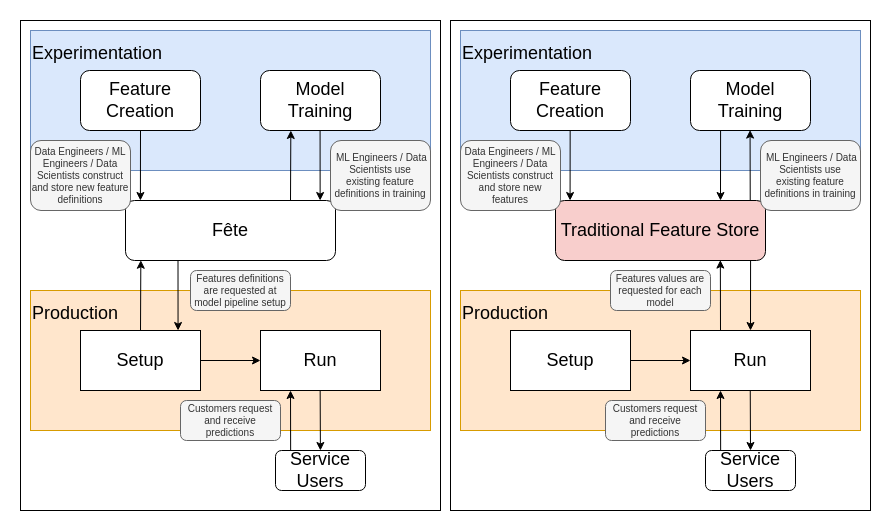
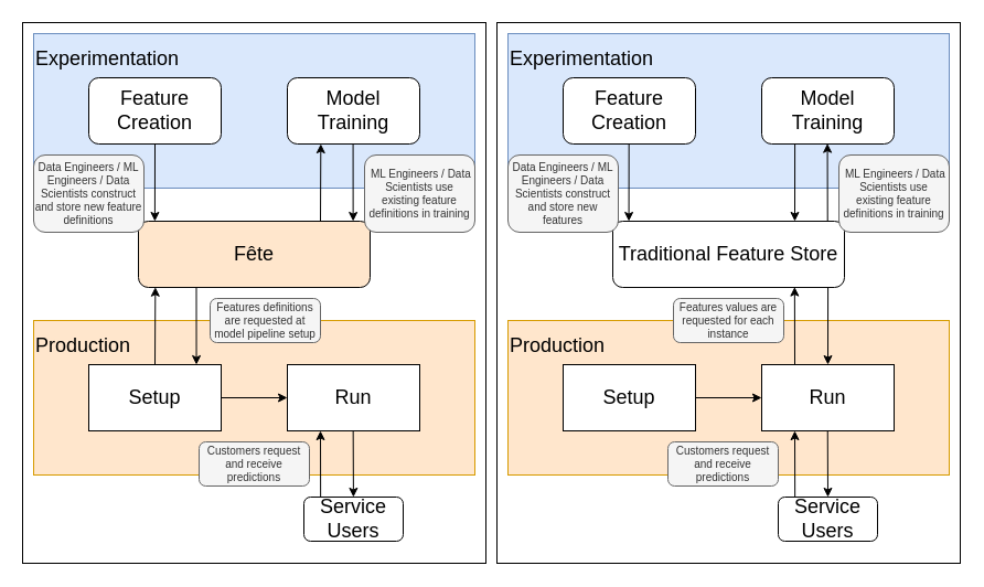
  <mxCell id="0" />
  <mxCell id="1" parent="0" />
  <mxCell id="2" value="&lt;div style=&quot;font-size: 24px&quot;&gt;&lt;br&gt;&lt;/div&gt;" style="whiteSpace=wrap;html=1;align=left;verticalAlign=middle;fontSize=24;" vertex="1" parent="1"><mxGeometry x="20" y="20" width="420" height="490" as="geometry" /></mxCell>
  <mxCell id="3" value="&lt;div style=&quot;font-size: 24px&quot;&gt;&lt;br&gt;&lt;/div&gt;" style="whiteSpace=wrap;html=1;align=left;verticalAlign=middle;fontSize=24;" vertex="1" parent="1"><mxGeometry x="450" y="20" width="420" height="490" as="geometry" /></mxCell>
  <mxCell id="4" value="&lt;font style=&quot;font-size: 18px&quot;&gt;Experimentation&lt;/font&gt;" style="rounded=0;whiteSpace=wrap;html=1;fontSize=24;align=left;verticalAlign=top;fillColor=#dae8fc;strokeColor=#6c8ebf;" vertex="1" parent="1"><mxGeometry x="30" y="30" width="400" height="140" as="geometry" /></mxCell>
  <mxCell id="5" value="&lt;span style=&quot;font-size: 18px&quot;&gt;Production&lt;/span&gt;" style="rounded=0;whiteSpace=wrap;html=1;fontSize=24;fillColor=#ffe6cc;strokeColor=#d79b00;align=left;verticalAlign=top;" vertex="1" parent="1"><mxGeometry x="460" y="290" width="400" height="140" as="geometry" /></mxCell>
  <mxCell id="6" value="&lt;font style=&quot;font-size: 18px&quot;&gt;Experimentation&lt;/font&gt;" style="rounded=0;whiteSpace=wrap;html=1;fontSize=24;align=left;verticalAlign=top;fillColor=#dae8fc;strokeColor=#6c8ebf;" vertex="1" parent="1"><mxGeometry x="460" y="30" width="400" height="140" as="geometry" /></mxCell>
  <mxCell id="7" value="&lt;font style=&quot;font-size: 18px&quot;&gt;Production&lt;/font&gt;" style="rounded=0;whiteSpace=wrap;html=1;fontSize=24;align=left;verticalAlign=top;fillColor=#ffe6cc;strokeColor=#d79b00;" vertex="1" parent="1"><mxGeometry x="30" y="290" width="400" height="140" as="geometry" /></mxCell>
  <mxCell id="8" style="edgeStyle=orthogonalEdgeStyle;rounded=0;orthogonalLoop=1;jettySize=auto;html=1;exitX=1;exitY=0.5;exitDx=0;exitDy=0;entryX=0;entryY=0.5;entryDx=0;entryDy=0;fontSize=18;" edge="1" parent="1" source="10" target="11"><mxGeometry relative="1" as="geometry" /></mxCell>
  <mxCell id="9" style="edgeStyle=none;rounded=0;orthogonalLoop=1;jettySize=auto;html=1;exitX=0.5;exitY=0;exitDx=0;exitDy=0;entryX=0.073;entryY=0.996;entryDx=0;entryDy=0;entryPerimeter=0;fontSize=18;" edge="1" parent="1" source="10" target="17"><mxGeometry relative="1" as="geometry" /></mxCell>
  <mxCell id="10" value="Setup" style="rounded=0;whiteSpace=wrap;html=1;fontSize=18;" vertex="1" parent="1"><mxGeometry x="80" y="330" width="120" height="60" as="geometry" /></mxCell>
  <mxCell id="11" value="Run" style="rounded=0;whiteSpace=wrap;html=1;fontSize=18;" vertex="1" parent="1"><mxGeometry x="260" y="330" width="120" height="60" as="geometry" /></mxCell>
  <mxCell id="12" style="edgeStyle=orthogonalEdgeStyle;rounded=0;orthogonalLoop=1;jettySize=auto;html=1;exitX=1;exitY=0.5;exitDx=0;exitDy=0;entryX=0;entryY=0.5;entryDx=0;entryDy=0;fontSize=18;" edge="1" parent="1" source="13" target="15"><mxGeometry relative="1" as="geometry" /></mxCell>
  <mxCell id="13" value="Setup" style="rounded=0;whiteSpace=wrap;html=1;fontSize=18;" vertex="1" parent="1"><mxGeometry x="510" y="330" width="120" height="60" as="geometry" /></mxCell>
  <mxCell id="14" style="edgeStyle=none;rounded=0;orthogonalLoop=1;jettySize=auto;html=1;exitX=0.25;exitY=0;exitDx=0;exitDy=0;entryX=0.785;entryY=0.993;entryDx=0;entryDy=0;entryPerimeter=0;fontSize=18;" edge="1" parent="1" source="15" target="18"><mxGeometry relative="1" as="geometry" /></mxCell>
  <mxCell id="15" value="Run" style="rounded=0;whiteSpace=wrap;html=1;fontSize=18;" vertex="1" parent="1"><mxGeometry x="690" y="330" width="120" height="60" as="geometry" /></mxCell>
  <mxCell id="16" style="edgeStyle=none;rounded=0;orthogonalLoop=1;jettySize=auto;html=1;exitX=0.25;exitY=1;exitDx=0;exitDy=0;entryX=0.813;entryY=0;entryDx=0;entryDy=0;entryPerimeter=0;fontSize=18;" edge="1" parent="1" source="17" target="10"><mxGeometry relative="1" as="geometry" /></mxCell>
- <mxCell id="17" value="Fête" style="rounded=1;whiteSpace=wrap;html=1;fontSize=18;" vertex="1" parent="1"><mxGeometry x="125" y="200" width="210" height="60" as="geometry" /></mxCell>
- <mxCell id="18" value="Traditional Feature Store" style="rounded=1;whiteSpace=wrap;html=1;fontSize=18;fillColor=#f8cecc;" vertex="1" parent="1"><mxGeometry x="555" y="200" width="210" height="60" as="geometry" /></mxCell>
+ <mxCell id="17" value="Fête" style="rounded=1;whiteSpace=wrap;html=1;fontSize=18;fillColor=#ffe6cc;" vertex="1" parent="1"><mxGeometry x="125" y="200" width="210" height="60" as="geometry" /></mxCell>
+ <mxCell id="18" value="Traditional Feature Store" style="rounded=1;whiteSpace=wrap;html=1;fontSize=18;" vertex="1" parent="1"><mxGeometry x="555" y="200" width="210" height="60" as="geometry" /></mxCell>
  <mxCell id="19" value="Service Users" style="rounded=1;whiteSpace=wrap;html=1;fontSize=18;" vertex="1" parent="1"><mxGeometry x="275" y="450" width="90" height="40" as="geometry" /></mxCell>
  <mxCell id="20" value="Service Users" style="rounded=1;whiteSpace=wrap;html=1;fontSize=18;" vertex="1" parent="1"><mxGeometry x="705" y="450" width="90" height="40" as="geometry" /></mxCell>
  <mxCell id="21" value="" style="endArrow=classic;html=1;fontSize=18;exitX=0.929;exitY=0.997;exitDx=0;exitDy=0;exitPerimeter=0;entryX=0.5;entryY=0;entryDx=0;entryDy=0;" edge="1" parent="1" source="18" target="15"><mxGeometry width="50" height="50" relative="1" as="geometry"><mxPoint x="700" y="320" as="sourcePoint" /><mxPoint x="750" y="270" as="targetPoint" /></mxGeometry></mxCell>
  <mxCell id="22" style="edgeStyle=none;rounded=0;orthogonalLoop=1;jettySize=auto;html=1;exitX=0.25;exitY=0;exitDx=0;exitDy=0;fontSize=18;entryX=0.25;entryY=1;entryDx=0;entryDy=0;" edge="1" parent="1" target="15"><mxGeometry relative="1" as="geometry"><mxPoint x="720.15" y="450" as="sourcePoint" /><mxPoint x="720" y="400" as="targetPoint" /></mxGeometry></mxCell>
  <mxCell id="23" value="" style="endArrow=classic;html=1;fontSize=18;exitX=0.929;exitY=0.997;exitDx=0;exitDy=0;exitPerimeter=0;" edge="1" parent="1"><mxGeometry width="50" height="50" relative="1" as="geometry"><mxPoint x="749.75" y="390" as="sourcePoint" /><mxPoint x="750" y="450" as="targetPoint" /></mxGeometry></mxCell>
  <mxCell id="24" value="" style="endArrow=classic;html=1;fontSize=18;exitX=0.929;exitY=0.997;exitDx=0;exitDy=0;exitPerimeter=0;" edge="1" parent="1"><mxGeometry width="50" height="50" relative="1" as="geometry"><mxPoint x="319.66" y="390" as="sourcePoint" /><mxPoint x="319.91" y="450" as="targetPoint" /></mxGeometry></mxCell>
  <mxCell id="25" style="edgeStyle=none;rounded=0;orthogonalLoop=1;jettySize=auto;html=1;exitX=0.25;exitY=0;exitDx=0;exitDy=0;fontSize=18;entryX=0.25;entryY=1;entryDx=0;entryDy=0;" edge="1" parent="1"><mxGeometry relative="1" as="geometry"><mxPoint x="290.15" y="450" as="sourcePoint" /><mxPoint x="290" y="390" as="targetPoint" /></mxGeometry></mxCell>
  <mxCell id="26" style="edgeStyle=none;rounded=0;orthogonalLoop=1;jettySize=auto;html=1;exitX=0.5;exitY=1;exitDx=0;exitDy=0;entryX=0.071;entryY=0;entryDx=0;entryDy=0;entryPerimeter=0;fontSize=18;" edge="1" parent="1" source="27" target="17"><mxGeometry relative="1" as="geometry" /></mxCell>
  <mxCell id="27" value="Feature Creation" style="rounded=1;whiteSpace=wrap;html=1;fontSize=18;" vertex="1" parent="1"><mxGeometry x="80" y="70" width="120" height="60" as="geometry" /></mxCell>
  <mxCell id="28" value="Feature Creation" style="rounded=1;whiteSpace=wrap;html=1;fontSize=18;" vertex="1" parent="1"><mxGeometry x="510" y="70" width="120" height="60" as="geometry" /></mxCell>
  <mxCell id="29" value="Model Training" style="rounded=1;whiteSpace=wrap;html=1;fontSize=18;" vertex="1" parent="1"><mxGeometry x="690" y="70" width="120" height="60" as="geometry" /></mxCell>
  <mxCell id="30" value="Model Training" style="rounded=1;whiteSpace=wrap;html=1;fontSize=18;" vertex="1" parent="1"><mxGeometry x="260" y="70" width="120" height="60" as="geometry" /></mxCell>
  <mxCell id="31" style="edgeStyle=none;rounded=0;orthogonalLoop=1;jettySize=auto;html=1;exitX=0.5;exitY=1;exitDx=0;exitDy=0;entryX=0.071;entryY=0;entryDx=0;entryDy=0;entryPerimeter=0;fontSize=18;" edge="1" parent="1"><mxGeometry relative="1" as="geometry"><mxPoint x="569.67" y="130" as="sourcePoint" /><mxPoint x="569.58" y="200" as="targetPoint" /></mxGeometry></mxCell>
  <mxCell id="32" style="edgeStyle=none;rounded=0;orthogonalLoop=1;jettySize=auto;html=1;exitX=0.25;exitY=0;exitDx=0;exitDy=0;entryX=0.785;entryY=0.993;entryDx=0;entryDy=0;entryPerimeter=0;fontSize=18;" edge="1" parent="1"><mxGeometry relative="1" as="geometry"><mxPoint x="749.73" y="200" as="sourcePoint" /><mxPoint x="749.58" y="129.58" as="targetPoint" /></mxGeometry></mxCell>
  <mxCell id="33" value="" style="endArrow=classic;html=1;fontSize=18;exitX=0.929;exitY=0.997;exitDx=0;exitDy=0;exitPerimeter=0;entryX=0.5;entryY=0;entryDx=0;entryDy=0;" edge="1" parent="1"><mxGeometry width="50" height="50" relative="1" as="geometry"><mxPoint x="720.09" y="129.82" as="sourcePoint" /><mxPoint x="720" y="200" as="targetPoint" /></mxGeometry></mxCell>
  <mxCell id="34" style="edgeStyle=none;rounded=0;orthogonalLoop=1;jettySize=auto;html=1;exitX=0.5;exitY=0;exitDx=0;exitDy=0;entryX=0.073;entryY=0.996;entryDx=0;entryDy=0;entryPerimeter=0;fontSize=18;" edge="1" parent="1"><mxGeometry relative="1" as="geometry"><mxPoint x="290" y="200.24" as="sourcePoint" /><mxPoint x="290.33" y="130" as="targetPoint" /></mxGeometry></mxCell>
  <mxCell id="35" style="edgeStyle=none;rounded=0;orthogonalLoop=1;jettySize=auto;html=1;exitX=0.25;exitY=1;exitDx=0;exitDy=0;entryX=0.813;entryY=0;entryDx=0;entryDy=0;entryPerimeter=0;fontSize=18;" edge="1" parent="1"><mxGeometry relative="1" as="geometry"><mxPoint x="319.58" y="130" as="sourcePoint" /><mxPoint x="319.64" y="200" as="targetPoint" /></mxGeometry></mxCell>
  <mxCell id="36" value="Features definitions are requested at model pipeline setup" style="rounded=1;fontSize=10;fillColor=#f5f5f5;strokeColor=#666666;fontColor=#333333;whiteSpace=wrap;" vertex="1" parent="1"><mxGeometry x="190" y="270" width="100" height="40" as="geometry" /></mxCell>
- <mxCell id="37" value="Features values are requested for each model" style="rounded=1;fontSize=10;fillColor=#f5f5f5;strokeColor=#666666;fontColor=#333333;whiteSpace=wrap;" vertex="1" parent="1"><mxGeometry x="610" y="270" width="100" height="40" as="geometry" /></mxCell>
+ <mxCell id="37" value="Features values are requested for each instance" style="rounded=1;fontSize=10;fillColor=#f5f5f5;strokeColor=#666666;fontColor=#333333;whiteSpace=wrap;" vertex="1" parent="1"><mxGeometry x="610" y="270" width="100" height="40" as="geometry" /></mxCell>
  <mxCell id="38" value="Data Engineers / ML Engineers / Data Scientists construct and store new feature definitions" style="rounded=1;fontSize=10;fillColor=#f5f5f5;strokeColor=#666666;fontColor=#333333;whiteSpace=wrap;" vertex="1" parent="1"><mxGeometry x="30" y="140" width="100" height="70" as="geometry" /></mxCell>
  <mxCell id="39" value="Data Engineers / ML Engineers / Data Scientists construct and store new features" style="rounded=1;fontSize=10;fillColor=#f5f5f5;strokeColor=#666666;fontColor=#333333;whiteSpace=wrap;" vertex="1" parent="1"><mxGeometry x="460" y="140" width="100" height="70" as="geometry" /></mxCell>
  <mxCell id="40" value=" ML Engineers / Data Scientists use existing feature definitions in training" style="rounded=1;fontSize=10;fillColor=#f5f5f5;strokeColor=#666666;fontColor=#333333;whiteSpace=wrap;" vertex="1" parent="1"><mxGeometry x="330" y="140" width="100" height="70" as="geometry" /></mxCell>
  <mxCell id="41" value=" ML Engineers / Data Scientists use existing feature definitions in training" style="rounded=1;fontSize=10;fillColor=#f5f5f5;strokeColor=#666666;fontColor=#333333;whiteSpace=wrap;" vertex="1" parent="1"><mxGeometry x="760" y="140" width="100" height="70" as="geometry" /></mxCell>
  <mxCell id="42" value="Customers request and receive predictions" style="rounded=1;fontSize=10;fillColor=#f5f5f5;strokeColor=#666666;fontColor=#333333;whiteSpace=wrap;" vertex="1" parent="1"><mxGeometry x="180" y="400" width="100" height="40" as="geometry" /></mxCell>
  <mxCell id="43" value="Customers request and receive predictions" style="rounded=1;fontSize=10;fillColor=#f5f5f5;strokeColor=#666666;fontColor=#333333;whiteSpace=wrap;" vertex="1" parent="1"><mxGeometry x="605" y="400" width="100" height="40" as="geometry" /></mxCell>
